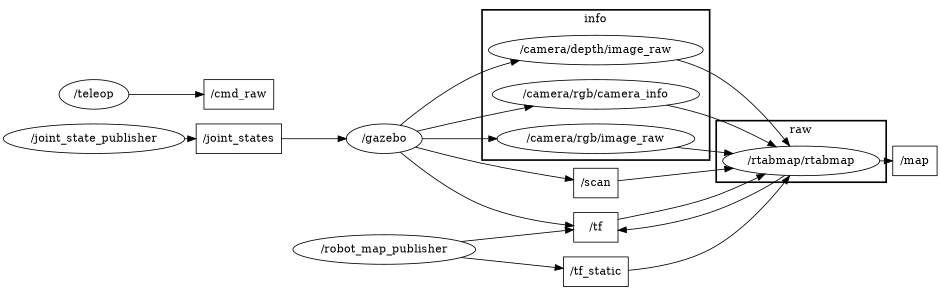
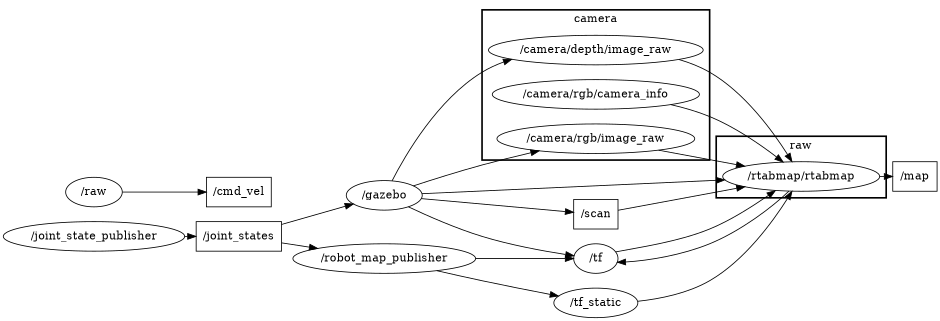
  digraph {
    compound=True
    rank=same
    rankdir=LR
    ranksep=0.2
    node [shape=ellipse]
    edge [penwidth=1]
    n1 [height=0.5 label="/camera/depth/image_raw" width=2.1944]
    n2 [height=0.5 label="/camera/rgb/camera_info" width=2.1389]
    n3 [height=0.5 label="/camera/rgb/image_raw" width=2.0278]
    n4 [height=0.5 label="/rtabmap/rtabmap" width=2.0582]
-   n5 [height=0.5 label="/tf" shape=box width=0.75]
+   n5 [height=0.5 label="/tf" width=0.75]
    n6 [height=0.5 label="/map" shape=box width=0.75]
-   n7 [height=0.5 label="/tf_static" shape=box width=0.88889]
-   n8 [height=0.5 label="/cmd_raw" shape=box width=0.94444]
+   n7 [height=0.5 label="/tf_static" width=0.88889]
+   n8 [height=0.5 label="/cmd_vel" shape=box width=0.94444]
    n9 [height=0.5 label="/gazebo" width=1.0652]
    n10 [height=0.5 label="/scan" shape=box width=0.75]
    n11 [height=0.5 label="/joint_states" shape=box width=1.1389]
    n12 [height=0.5 label="/robot_map_publisher" width=2.4734]
-   n13 [height=0.5 label="/teleop" width=0.95686]
+   n13 [height=0.5 label="/raw" width=0.95686]
    n14 [height=0.5 label="/joint_state_publisher" width=2.4192]
    subgraph cluster_1 {
-     label=info
+     label=camera
      style=bold
      n1
      n2
      n3
    }
    subgraph cluster_2 {
      label=raw
      style=bold
      n4
    }
    n1 -> n4
    n2 -> n4
    n3 -> n4
    n4 -> n5
    n4 -> n6
    n5 -> n4
    n7 -> n4
    n9 -> n1
-   n9 -> n2
+   n9 -> n4
    n9 -> n3
    n9 -> n5
    n9 -> n10
    n10 -> n4
    n11 -> n9
+   n11 -> n12
    n12 -> n5
    n12 -> n7
    n13 -> n8
    n14 -> n11
  }
